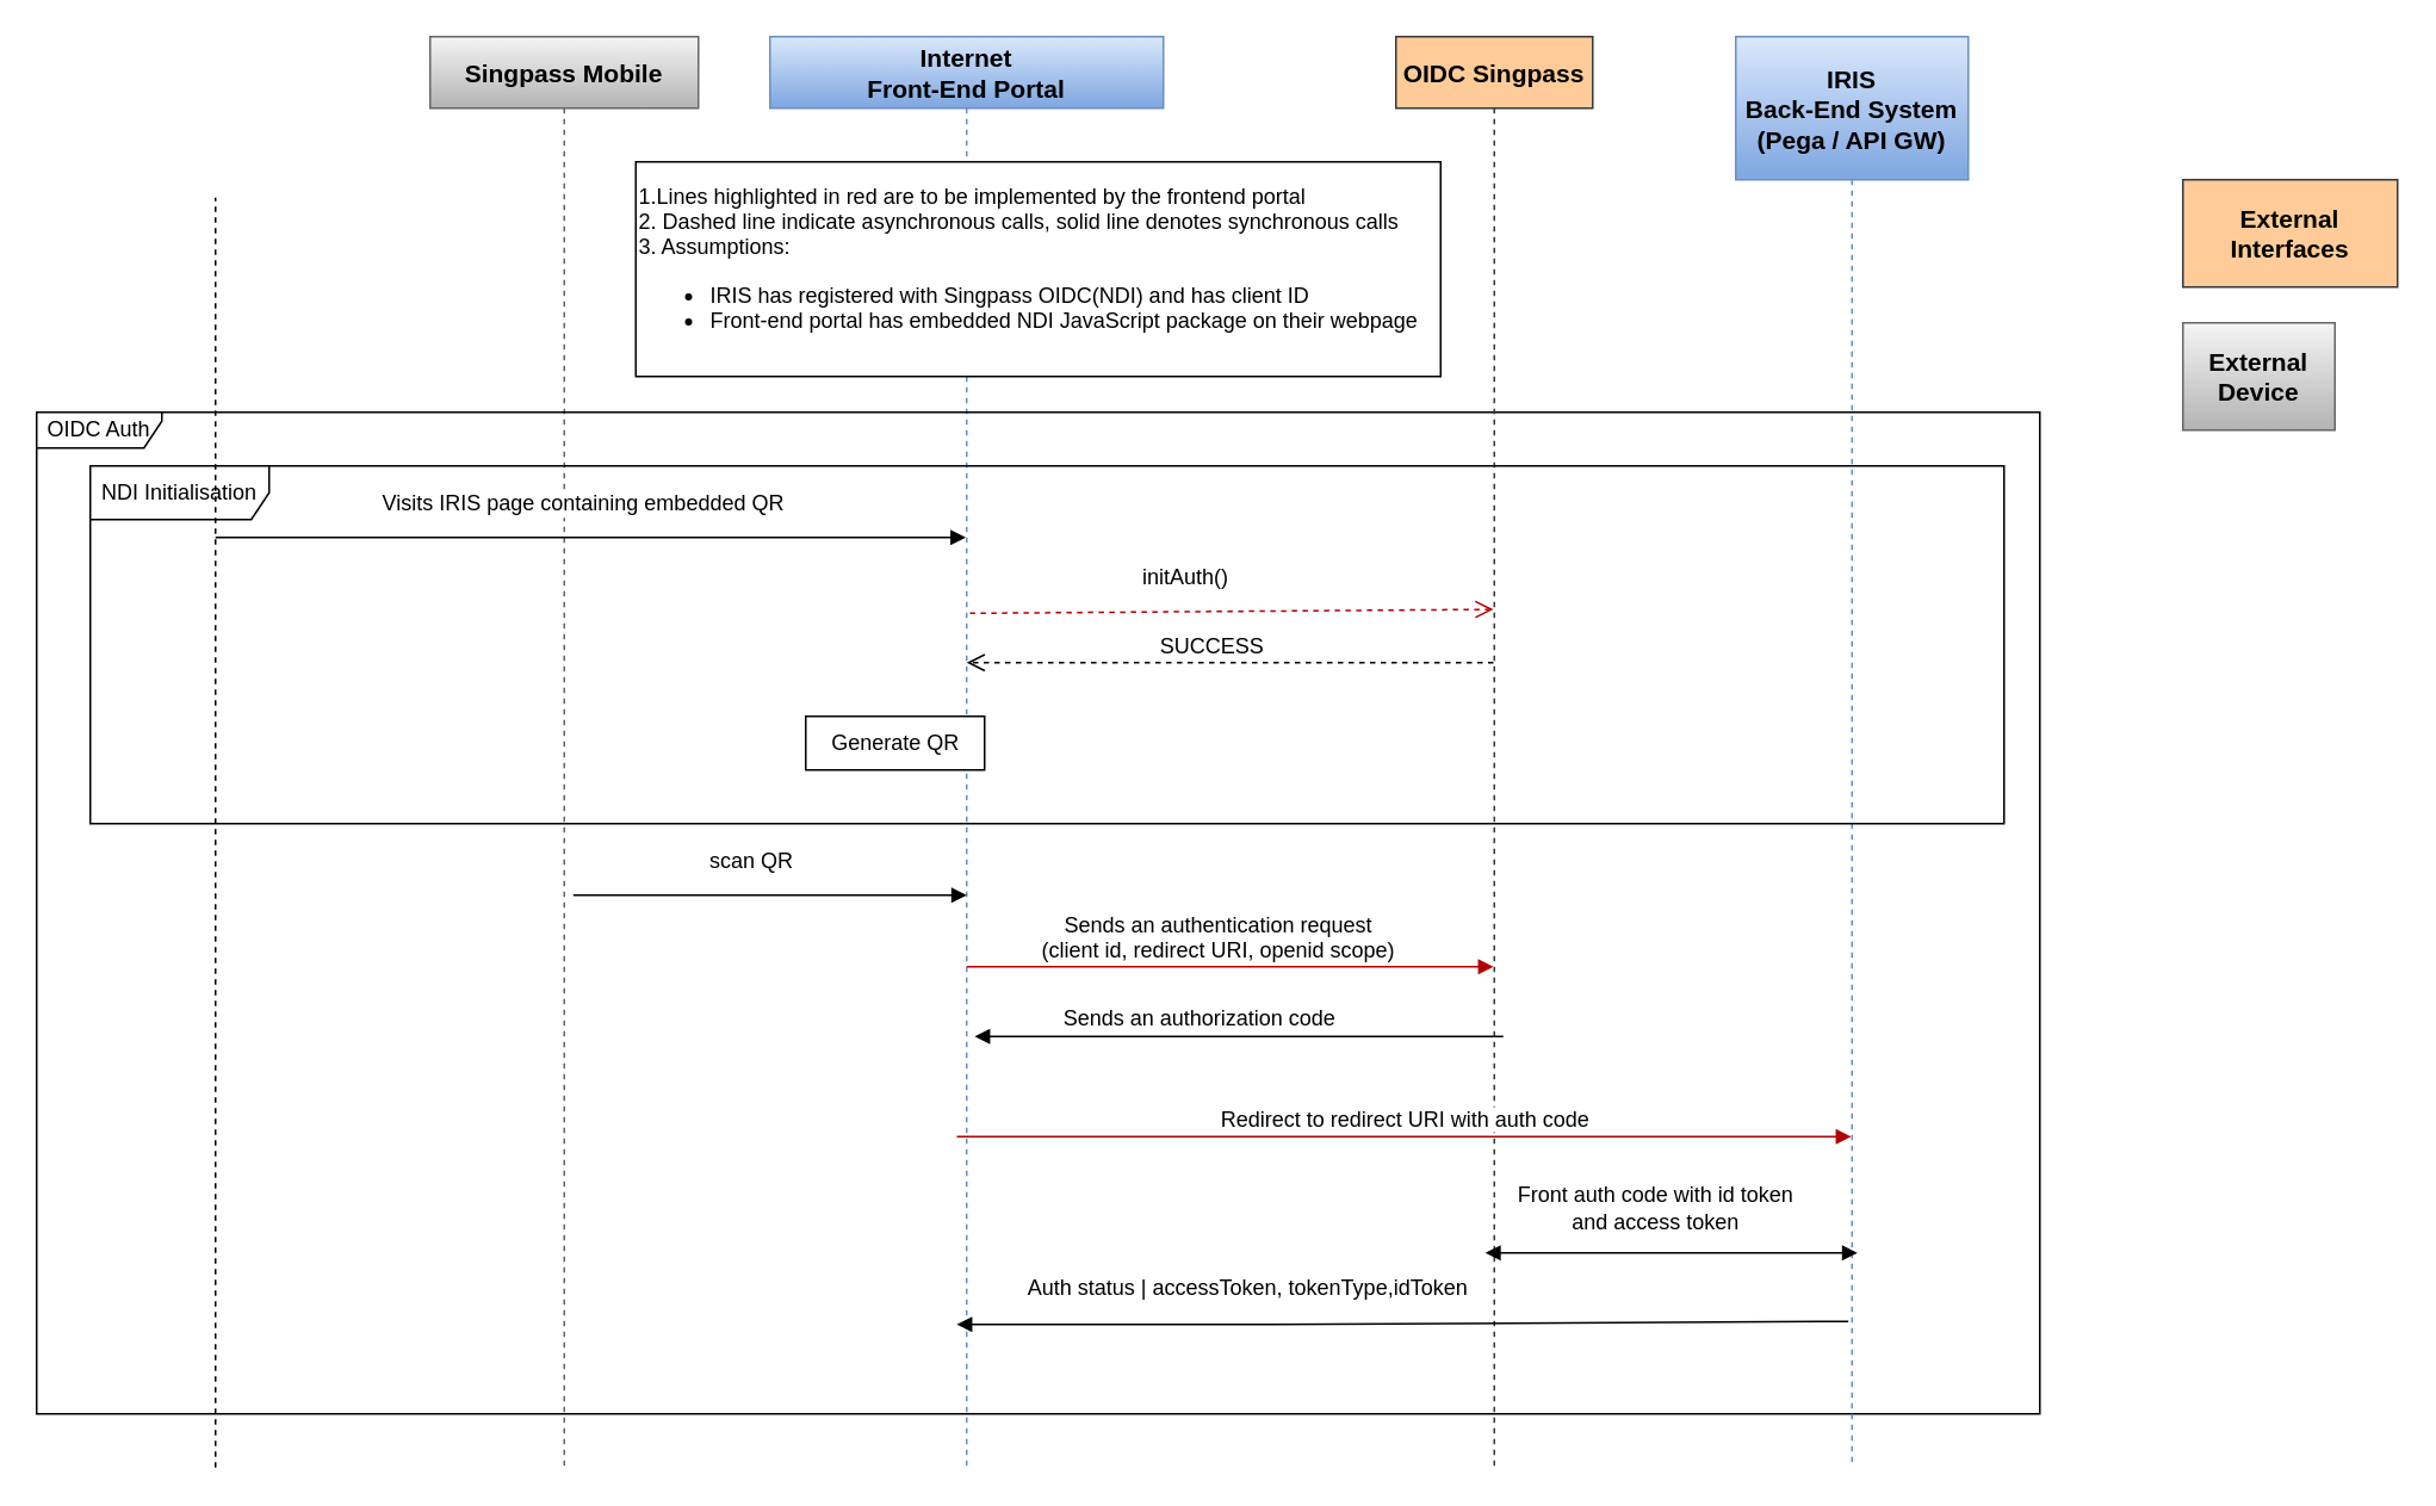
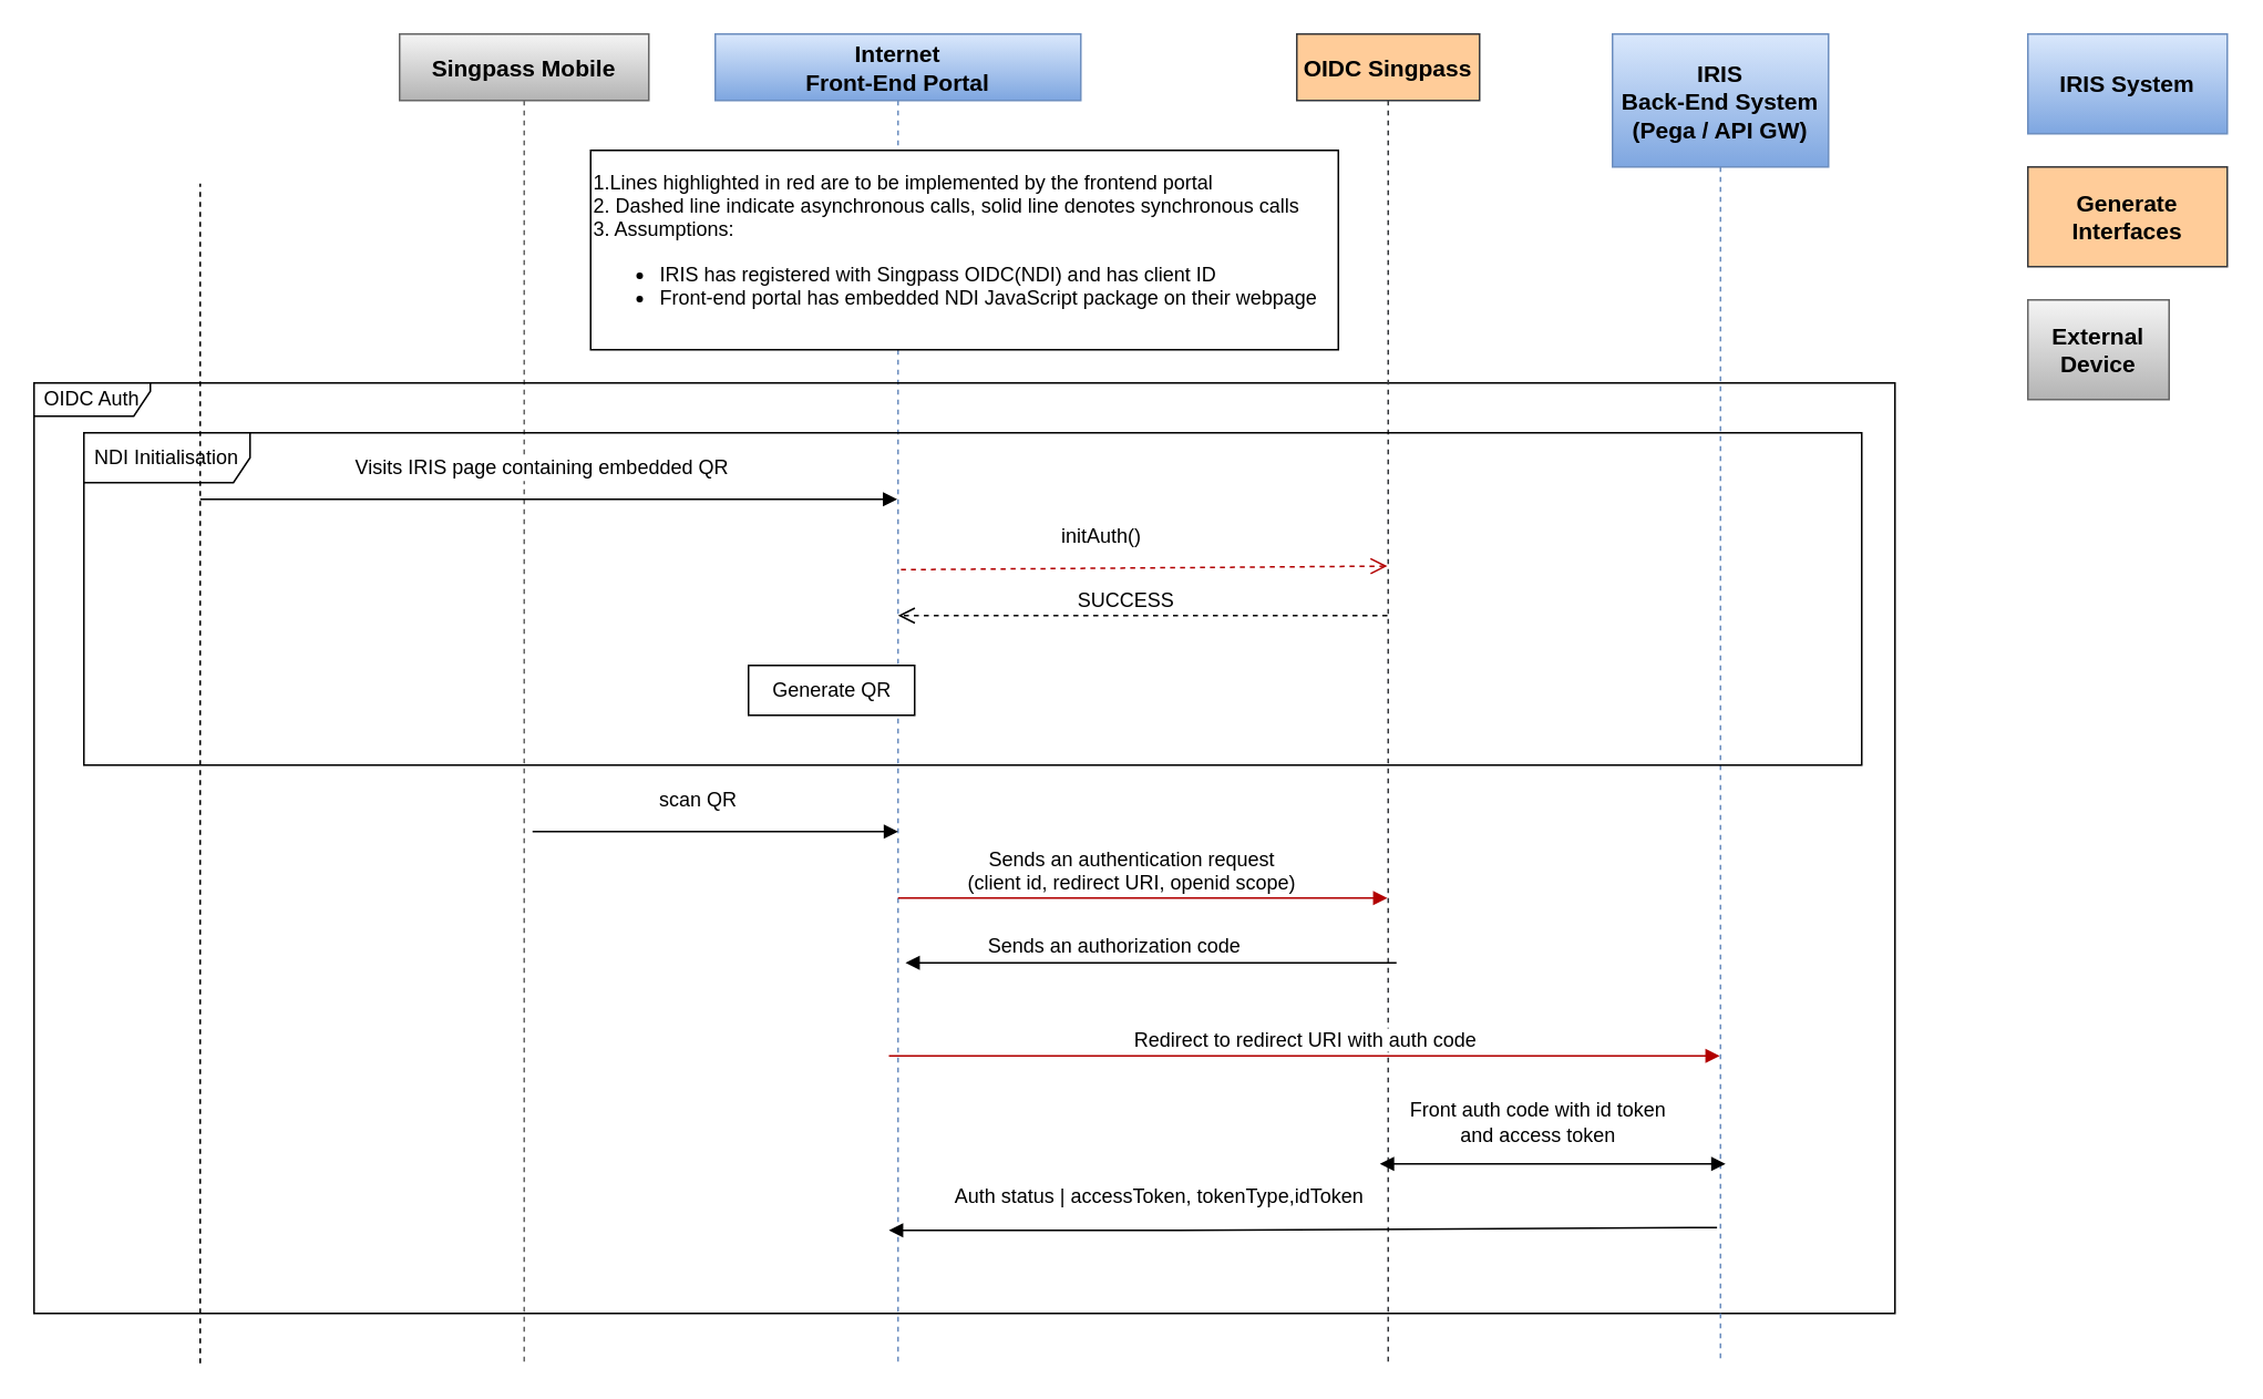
  <mxCell id="0" />
  <mxCell id="1" parent="0" />
  <mxCell id="2" value="Singpass Mobile" style="shape=umlLifeline;perimeter=lifelinePerimeter;container=1;collapsible=0;recursiveResize=0;rounded=0;shadow=0;strokeWidth=1;fontSize=14;fontStyle=1;fillColor=#f5f5f5;strokeColor=#666666;gradientColor=#b3b3b3;" parent="1" vertex="1"><mxGeometry x="240" y="20" width="150" height="800" as="geometry" /></mxCell>
  <mxCell id="3" value="Visits IRIS page containing embedded QR" style="verticalAlign=bottom;endArrow=block;shadow=0;strokeWidth=1;fontSize=12;" parent="1" target="4" edge="1"><mxGeometry x="-0.011" y="10" relative="1" as="geometry"><mxPoint x="120" y="300" as="sourcePoint" /><mxPoint x="410" y="300" as="targetPoint" /><mxPoint x="-1" as="offset" /></mxGeometry></mxCell>
  <mxCell id="4" value="Internet &#10;Front-End Portal" style="shape=umlLifeline;perimeter=lifelinePerimeter;container=1;collapsible=0;recursiveResize=0;rounded=0;shadow=0;strokeWidth=1;fillColor=#dae8fc;strokeColor=#6c8ebf;fontSize=14;fontStyle=1;gradientColor=#7ea6e0;" vertex="1" parent="1"><mxGeometry x="430" y="20" width="220" height="800" as="geometry" /></mxCell>
  <mxCell id="5" value="1.Lines highlighted in red are to be implemented by the frontend portal&lt;br&gt;&lt;div style=&quot;&quot;&gt;&lt;span style=&quot;background-color: initial;&quot;&gt;2. Dashed line indicate asynchronous calls, solid line denotes synchronous calls&amp;nbsp;&lt;/span&gt;&lt;/div&gt;&lt;div style=&quot;&quot;&gt;&lt;span style=&quot;background-color: initial;&quot;&gt;3. Assumptions:&lt;/span&gt;&lt;/div&gt;&lt;div style=&quot;&quot;&gt;&lt;ul&gt;&lt;li&gt;&lt;span style=&quot;background-color: initial;&quot;&gt;IRIS has registered with Singpass OIDC(NDI) and has client ID&lt;/span&gt;&lt;/li&gt;&lt;li&gt;&lt;span style=&quot;background-color: initial;&quot;&gt;Front-end portal has embedded NDI JavaScript package on their webpage&lt;/span&gt;&lt;/li&gt;&lt;/ul&gt;&lt;/div&gt;" style="rounded=0;whiteSpace=wrap;html=1;align=left;" vertex="1" parent="4"><mxGeometry x="-75" y="70" width="450" height="120" as="geometry" /></mxCell>
  <mxCell id="6" value="SUCCESS" style="verticalAlign=bottom;endArrow=open;dashed=1;endSize=8;shadow=0;strokeWidth=1;fontSize=12;" edge="1" parent="4"><mxGeometry x="0.065" relative="1" as="geometry"><mxPoint x="110" y="350" as="targetPoint" /><mxPoint x="404.5" y="350" as="sourcePoint" /><mxPoint as="offset" /></mxGeometry></mxCell>
  <mxCell id="7" value="Generate QR" style="html=1;" vertex="1" parent="4"><mxGeometry x="20" y="380" width="100" height="30" as="geometry" /></mxCell>
  <mxCell id="8" value="OIDC Auth" style="shape=umlFrame;whiteSpace=wrap;html=1;width=70;height=20;" vertex="1" parent="4"><mxGeometry x="-410" y="210" width="1120" height="560" as="geometry" /></mxCell>
  <mxCell id="9" value="OIDC Singpass" style="shape=umlLifeline;perimeter=lifelinePerimeter;container=1;collapsible=0;recursiveResize=0;rounded=0;shadow=0;strokeWidth=1;fillColor=#ffcc99;strokeColor=#36393d;fontSize=14;fontStyle=1;" vertex="1" parent="1"><mxGeometry x="780" y="20" width="110" height="800" as="geometry" /></mxCell>
  <mxCell id="10" value="IRIS&#10;Back-End System&#10;(Pega / API GW)" style="shape=umlLifeline;perimeter=lifelinePerimeter;container=1;collapsible=0;recursiveResize=0;rounded=0;shadow=0;strokeWidth=1;fillColor=#dae8fc;strokeColor=#6c8ebf;fontSize=14;fontStyle=1;size=80;gradientColor=#7ea6e0;" vertex="1" parent="1"><mxGeometry x="970" y="20" width="130" height="800" as="geometry" /></mxCell>
  <mxCell id="11" value="NDI Initialisation" style="shape=umlFrame;whiteSpace=wrap;html=1;width=100;height=30;" vertex="1" parent="1"><mxGeometry x="50" y="260" width="1070" height="200" as="geometry" /></mxCell>
  <mxCell id="12" value="scan QR" style="verticalAlign=bottom;endArrow=block;entryX=0;entryY=0;shadow=0;strokeWidth=1;fontSize=12;" edge="1" parent="1"><mxGeometry x="-0.091" y="10" relative="1" as="geometry"><mxPoint x="320" y="500" as="sourcePoint" /><mxPoint x="540" y="500" as="targetPoint" /><mxPoint as="offset" /></mxGeometry></mxCell>
  <mxCell id="13" value="Sends an authentication request&#10;(client id, redirect URI, openid scope)" style="verticalAlign=bottom;endArrow=block;shadow=0;strokeWidth=1;fontSize=12;fillColor=#e51400;strokeColor=#B20000;" edge="1" parent="1" target="9"><mxGeometry x="-0.045" relative="1" as="geometry"><mxPoint x="540" y="540" as="sourcePoint" /><mxPoint x="829.5" y="540" as="targetPoint" /><Array as="points"><mxPoint x="660" y="540" /></Array><mxPoint as="offset" /></mxGeometry></mxCell>
  <mxCell id="14" value="&lt;font style=&quot;font-size: 12px;&quot;&gt;Sends an authorization code&lt;/font&gt;" style="html=1;verticalAlign=bottom;endArrow=block;rounded=0;fontFamily=Helvetica;fontSize=14;" edge="1" parent="1"><mxGeometry x="0.151" width="80" relative="1" as="geometry"><mxPoint x="840" y="579" as="sourcePoint" /><mxPoint x="544.5" y="579" as="targetPoint" /><Array as="points"><mxPoint x="650" y="579" /></Array><mxPoint as="offset" /></mxGeometry></mxCell>
  <mxCell id="15" value="Redirect to redirect URI with auth code" style="html=1;verticalAlign=bottom;endArrow=block;rounded=0;fontFamily=Helvetica;fontSize=12;fillColor=#e51400;strokeColor=#B20000;" edge="1" parent="1"><mxGeometry width="80" relative="1" as="geometry"><mxPoint x="534.5" y="635" as="sourcePoint" /><mxPoint x="1034.5" y="635" as="targetPoint" /></mxGeometry></mxCell>
  <mxCell id="16" value="&lt;span style=&quot;background-color: rgb(255, 255, 255);&quot;&gt;Front auth code with id token&lt;/span&gt;&lt;br style=&quot;background-color: rgb(255, 255, 255);&quot;&gt;&lt;span style=&quot;background-color: rgb(255, 255, 255);&quot;&gt;and access token&lt;/span&gt;" style="text;html=1;align=center;verticalAlign=middle;resizable=0;points=[];autosize=1;strokeColor=none;fillColor=none;fontSize=12;fontFamily=Helvetica;" vertex="1" parent="1"><mxGeometry x="830" y="660" width="190" height="30" as="geometry" /></mxCell>
  <mxCell id="17" value="" style="endArrow=block;startArrow=block;endFill=1;startFill=1;html=1;rounded=0;fontFamily=Helvetica;fontSize=12;" edge="1" parent="1"><mxGeometry width="160" relative="1" as="geometry"><mxPoint x="830" y="700" as="sourcePoint" /><mxPoint x="1038" y="700" as="targetPoint" /></mxGeometry></mxCell>
  <mxCell id="18" value="&lt;span style=&quot;font-size: 12px;&quot;&gt;Auth status | accessToken, tokenType,idToken&lt;/span&gt;" style="html=1;verticalAlign=bottom;endArrow=block;rounded=0;fontFamily=Helvetica;fontSize=14;exitX=0.484;exitY=0.846;exitDx=0;exitDy=0;exitPerimeter=0;" edge="1" parent="1"><mxGeometry x="0.352" y="-10" width="80" relative="1" as="geometry"><mxPoint x="1032.92" y="738.32" as="sourcePoint" /><mxPoint x="534.5" y="740" as="targetPoint" /><Array as="points"><mxPoint x="710" y="740" /></Array><mxPoint x="1" as="offset" /></mxGeometry></mxCell>
  <mxCell id="19" value="" style="endArrow=none;dashed=1;html=1;rounded=1;fontSize=12;" edge="1" parent="1"><mxGeometry width="50" height="50" relative="1" as="geometry"><mxPoint x="120" y="820" as="sourcePoint" /><mxPoint x="120" y="110" as="targetPoint" /></mxGeometry></mxCell>
- <mxCell id="21" value="&lt;font style=&quot;font-size: 14px;&quot;&gt;&lt;b&gt;External Interfaces&lt;/b&gt;&lt;/font&gt;" style="rounded=0;whiteSpace=wrap;html=1;fontSize=12;fillColor=#ffcc99;strokeColor=#36393d;" vertex="1" parent="1"><mxGeometry x="1220" y="100" width="120" height="60" as="geometry" /></mxCell>
+ <mxCell id="20" value="&lt;font style=&quot;font-size: 14px;&quot;&gt;&lt;b&gt;IRIS System&lt;/b&gt;&lt;/font&gt;" style="rounded=0;whiteSpace=wrap;html=1;fontSize=12;fillColor=#dae8fc;gradientColor=#7ea6e0;strokeColor=#6c8ebf;" vertex="1" parent="1"><mxGeometry x="1220" y="20" width="120" height="60" as="geometry" /></mxCell>
+ <mxCell id="21" value="&lt;font style=&quot;font-size: 14px;&quot;&gt;&lt;b&gt;Generate Interfaces&lt;/b&gt;&lt;/font&gt;" style="rounded=0;whiteSpace=wrap;html=1;fontSize=12;fillColor=#ffcc99;strokeColor=#36393d;" vertex="1" parent="1"><mxGeometry x="1220" y="100" width="120" height="60" as="geometry" /></mxCell>
  <mxCell id="22" value="initAuth()" style="verticalAlign=bottom;endArrow=open;dashed=1;endSize=8;shadow=0;strokeWidth=1;fillColor=#e51400;strokeColor=#B20000;fontSize=12;exitX=0.508;exitY=0.403;exitDx=0;exitDy=0;exitPerimeter=0;" edge="1" parent="1" source="4"><mxGeometry x="-0.171" y="10" relative="1" as="geometry"><mxPoint x="834.5" y="340.22" as="targetPoint" /><mxPoint x="550.04" y="340.22" as="sourcePoint" /><mxPoint as="offset" /></mxGeometry></mxCell>
  <mxCell id="23" value="&lt;b&gt;External Device&lt;/b&gt;" style="rounded=0;whiteSpace=wrap;html=1;fontSize=14;fillColor=#f5f5f5;strokeColor=#666666;gradientColor=#b3b3b3;" vertex="1" parent="1"><mxGeometry x="1220" y="180" width="85" height="60" as="geometry" /></mxCell>
